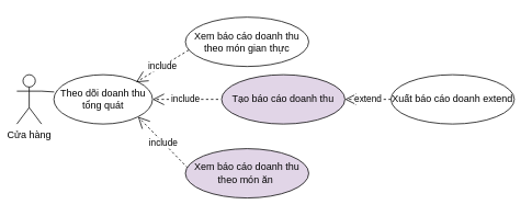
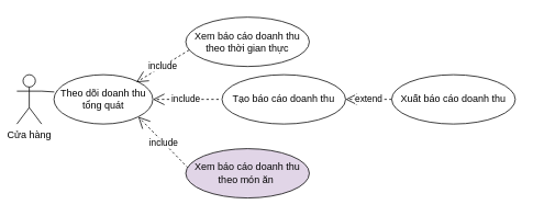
  <mxCell id="0" />
  <mxCell id="1" parent="0" />
  <mxCell id="2" value="Cửa hàng" style="shape=umlActor;verticalLabelPosition=bottom;verticalAlign=top;html=1;outlineConnect=0;" parent="1" vertex="1"><mxGeometry x="20" y="90" width="30" height="60" as="geometry" /></mxCell>
  <mxCell id="3" value="Theo dõi doanh thu tổng quát&lt;span style=&quot;color: rgba(0, 0, 0, 0); font-family: monospace; font-size: 0px; text-align: start; text-wrap: nowrap;&quot;&gt;3CmxGraphModel%3E%3Croot%3E%3CmxCell%20id%3D%220%22%2F%3E%3CmxCell%20id%3D%221%22%20parent%3D%220%22%2F%3E%3CmxCell%20id%3D%222%22%20value%3D%22Xem%20th%C3%B4ng%20tin%26amp%3Bnbsp%3B%22%20style%3D%22ellipse%3BwhiteSpace%3Dwrap%3Bhtml%3D1%3B%22%20vertex%3D%221%22%20parent%3D%221%22%3E%3CmxGeometry%20x%3D%22200%22%20y%3D%22110%22%20width%3D%22120%22%20height%3D%2260%22%20as%3D%22geometry%22%2F%3E%3C%2FmxCell%3E%3C%2Froot%3E%3C%2FmxGraphModel%3E&lt;/span&gt;" style="ellipse;whiteSpace=wrap;html=1;" parent="1" vertex="1"><mxGeometry x="65" y="90" width="120" height="60" as="geometry" /></mxCell>
  <mxCell id="4" value="" style="endArrow=none;html=1;rounded=0;exitX=1;exitY=0.333;exitDx=0;exitDy=0;exitPerimeter=0;entryX=0.003;entryY=0.35;entryDx=0;entryDy=0;entryPerimeter=0;" parent="1" source="2" target="3" edge="1"><mxGeometry width="50" height="50" relative="1" as="geometry"><mxPoint x="25" y="120" as="sourcePoint" /><mxPoint x="65" y="70" as="targetPoint" /></mxGeometry></mxCell>
  <mxCell id="5" value="include" style="endArrow=open;endSize=12;dashed=1;html=1;rounded=0;entryX=1;entryY=1;entryDx=0;entryDy=0;exitX=0.019;exitY=0.39;exitDx=0;exitDy=0;exitPerimeter=0;" parent="1" target="3" edge="1" source="10"><mxGeometry width="160" relative="1" as="geometry"><mxPoint x="447.48" y="231.8" as="sourcePoint" /><mxPoint x="377.48" y="231.8" as="targetPoint" /><mxPoint as="offset" /></mxGeometry></mxCell>
  <mxCell id="6" value="include" style="endArrow=open;endSize=12;dashed=1;html=1;rounded=0;entryX=0.923;entryY=0.29;entryDx=0;entryDy=0;entryPerimeter=0;exitX=0.04;exitY=0.705;exitDx=0;exitDy=0;exitPerimeter=0;" parent="1" edge="1"><mxGeometry width="160" relative="1" as="geometry"><mxPoint x="229.04" y="60" as="sourcePoint" /><mxPoint x="165" y="99.2" as="targetPoint" /><mxPoint as="offset" /></mxGeometry></mxCell>
  <mxCell id="7" value="include" style="endArrow=open;endSize=12;dashed=1;html=1;rounded=0;entryX=1;entryY=0.5;entryDx=0;entryDy=0;" parent="1" target="3" edge="1"><mxGeometry width="160" relative="1" as="geometry"><mxPoint x="265" y="120" as="sourcePoint" /><mxPoint x="345" y="130" as="targetPoint" /><mxPoint as="offset" /></mxGeometry></mxCell>
  <mxCell id="8" value="extend" style="endArrow=open;endSize=12;dashed=1;html=1;rounded=0;entryX=1;entryY=0.5;entryDx=0;entryDy=0;" parent="1" target="11" edge="1"><mxGeometry width="160" relative="1" as="geometry"><mxPoint x="475" y="120" as="sourcePoint" /><mxPoint x="354.996" y="255.212" as="targetPoint" /><mxPoint as="offset" /></mxGeometry></mxCell>
- <mxCell id="9" value="Xem báo cáo doanh thu theo món gian thực" style="ellipse;whiteSpace=wrap;html=1;" vertex="1" parent="1"><mxGeometry x="225" y="20" width="150" height="60" as="geometry" /></mxCell>
+ <mxCell id="9" value="Xem báo cáo doanh thu theo thời gian thực" style="ellipse;whiteSpace=wrap;html=1;" vertex="1" parent="1"><mxGeometry x="225" y="20" width="150" height="60" as="geometry" /></mxCell>
  <mxCell id="10" value="Xem báo cáo doanh thu theo món ăn&amp;nbsp;" style="ellipse;whiteSpace=wrap;html=1;fillColor=#e1d5e7;" vertex="1" parent="1"><mxGeometry x="225" y="180" width="150" height="60" as="geometry" /></mxCell>
- <mxCell id="11" value="Tạo báo cáo doanh thu" style="ellipse;whiteSpace=wrap;html=1;fillColor=#e1d5e7;" vertex="1" parent="1"><mxGeometry x="269" y="90" width="150" height="60" as="geometry" /></mxCell>
- <mxCell id="12" value="Xuất báo cáo doanh extend" style="ellipse;whiteSpace=wrap;html=1;" vertex="1" parent="1"><mxGeometry x="475" y="90" width="150" height="60" as="geometry" /></mxCell>
+ <mxCell id="11" value="Tạo báo cáo doanh thu" style="ellipse;whiteSpace=wrap;html=1;" vertex="1" parent="1"><mxGeometry x="269" y="90" width="150" height="60" as="geometry" /></mxCell>
+ <mxCell id="12" value="Xuất báo cáo doanh thu" style="ellipse;whiteSpace=wrap;html=1;" vertex="1" parent="1"><mxGeometry x="475" y="90" width="150" height="60" as="geometry" /></mxCell>
